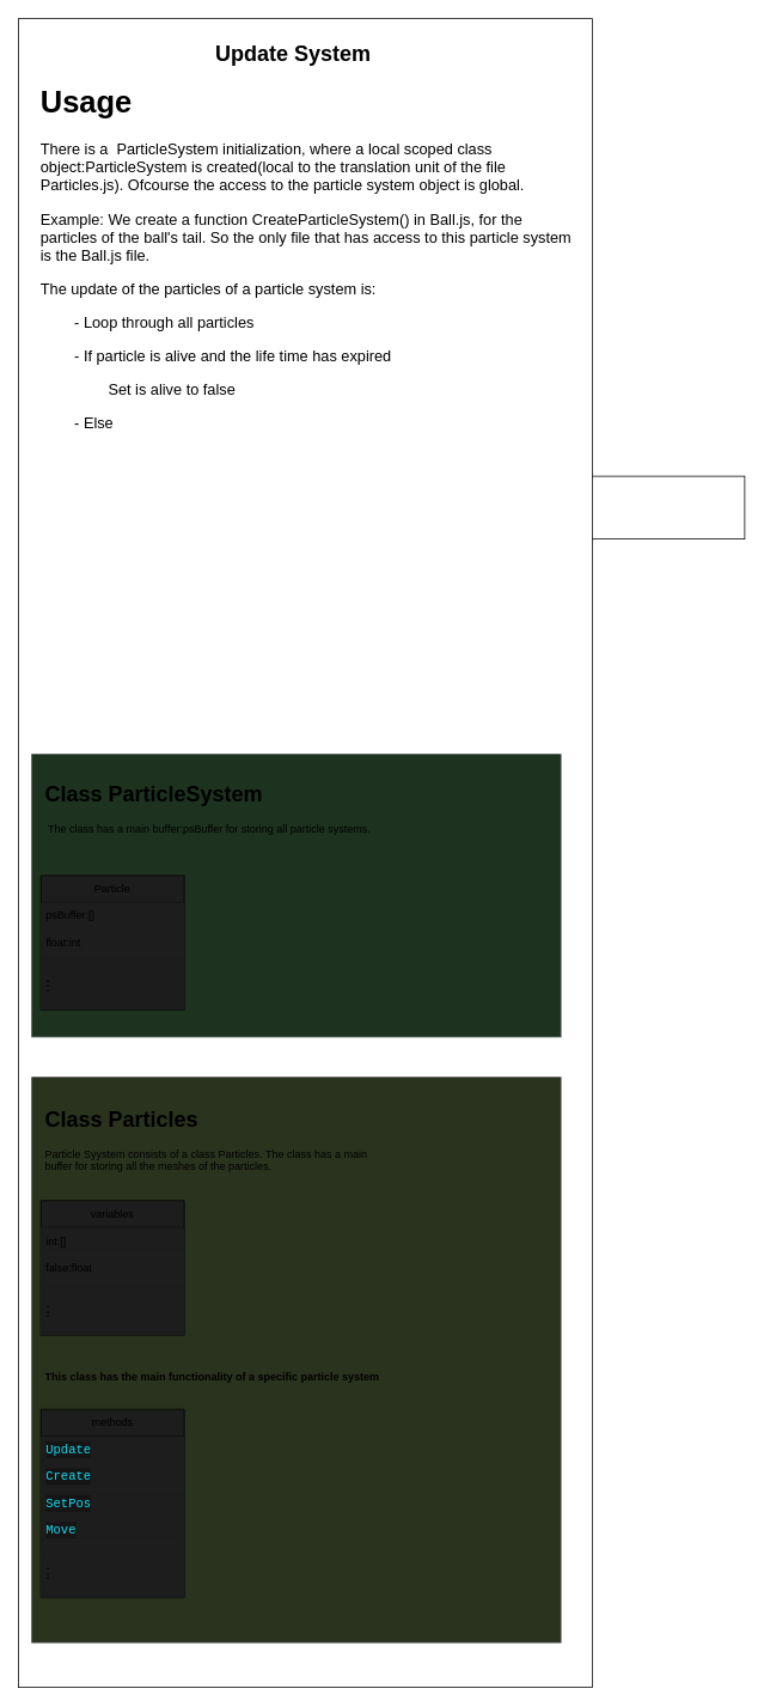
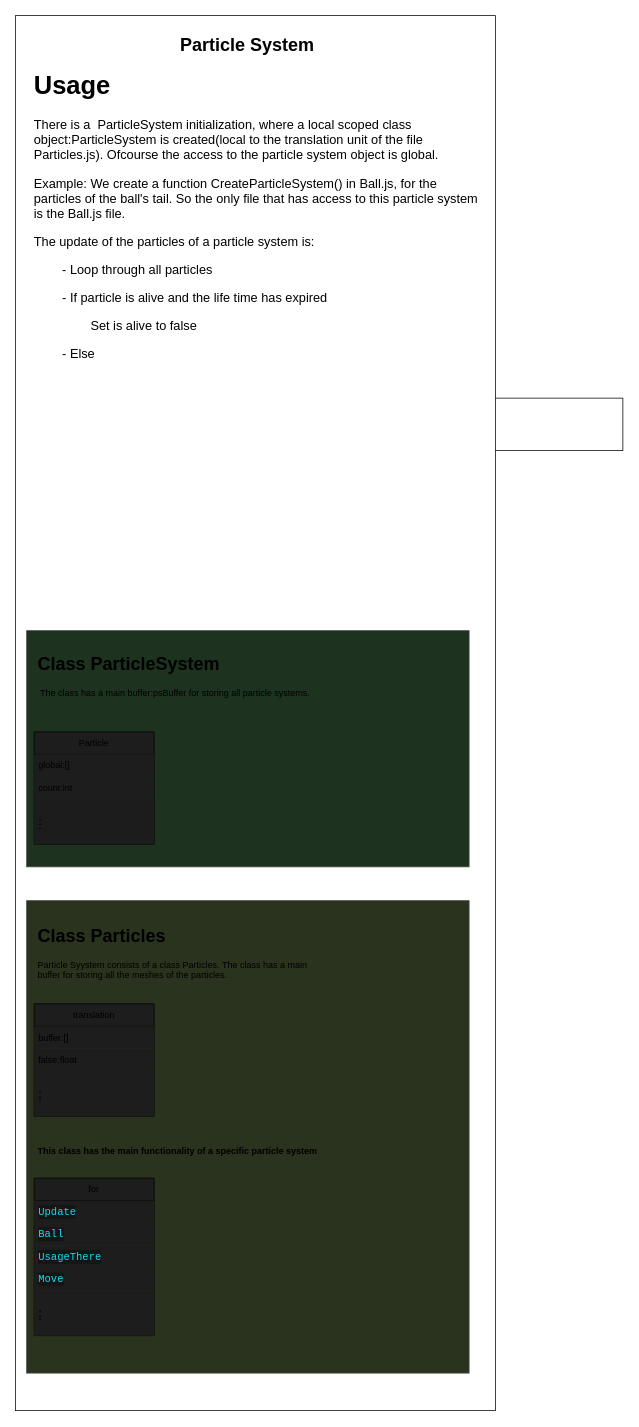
  <mxCell id="0" />
  <mxCell id="1" parent="0" />
  <mxCell id="2" value="" style="rounded=0;whiteSpace=wrap;html=1;dropTarget=1;recursiveResize=0;container=1;" parent="1" vertex="1"><mxGeometry x="560" y="530" width="270" height="70" as="geometry" /></mxCell>
  <mxCell id="3" value="" style="rounded=0;whiteSpace=wrap;html=1;dropTarget=1;recursiveResize=0;container=1;" vertex="1" parent="1"><mxGeometry x="20" y="20" width="640" height="1860" as="geometry" /></mxCell>
  <mxCell id="4" value="" style="rounded=0;whiteSpace=wrap;html=1;dropTarget=1;recursiveResize=0;container=1;fillColor=#1D331F;fontColor=#ffffff;strokeColor=#4D4D4D;" vertex="1" parent="3"><mxGeometry x="15" y="820" width="590" height="315" as="geometry" /></mxCell>
  <mxCell id="5" value="&lt;h1&gt;Class ParticleSystem&lt;/h1&gt;&lt;p&gt;&amp;nbsp;The class has a main buffer:psBuffer for storing all particle systems.&lt;/p&gt;&lt;p&gt;&lt;br&gt;&lt;/p&gt;" style="text;html=1;strokeColor=none;fillColor=none;spacing=5;spacingTop=-20;whiteSpace=wrap;overflow=hidden;rounded=0;" vertex="1" parent="4"><mxGeometry x="10" y="25" width="400" height="100" as="geometry" /></mxCell>
  <mxCell id="6" value="Particle" style="swimlane;fontStyle=0;childLayout=stackLayout;horizontal=1;startSize=30;horizontalStack=0;resizeParent=1;resizeParentMax=0;resizeLast=0;collapsible=1;marginBottom=0;whiteSpace=wrap;html=1;fillColor=#1C1D1C;" vertex="1" parent="4"><mxGeometry x="10" y="135" width="160" height="150" as="geometry" /></mxCell>
- <mxCell id="7" value="psBuffer:[]" style="text;align=left;verticalAlign=middle;spacingLeft=4;spacingRight=4;overflow=hidden;points=[[0,0.5],[1,0.5]];portConstraint=eastwest;rotatable=0;whiteSpace=wrap;html=1;fillColor=#1D1D1D;" vertex="1" parent="6"><mxGeometry y="30" width="160" height="30" as="geometry" /></mxCell>
- <mxCell id="8" value="float:int&lt;span style=&quot;white-space: pre;&quot;&gt;&#09;&lt;/span&gt;" style="text;align=left;verticalAlign=middle;spacingLeft=4;spacingRight=4;overflow=hidden;points=[[0,0.5],[1,0.5]];portConstraint=eastwest;rotatable=0;whiteSpace=wrap;html=1;fillColor=#1D1D1D;" vertex="1" parent="6"><mxGeometry y="60" width="160" height="30" as="geometry" /></mxCell>
+ <mxCell id="7" value="global:[]" style="text;align=left;verticalAlign=middle;spacingLeft=4;spacingRight=4;overflow=hidden;points=[[0,0.5],[1,0.5]];portConstraint=eastwest;rotatable=0;whiteSpace=wrap;html=1;fillColor=#1D1D1D;" vertex="1" parent="6"><mxGeometry y="30" width="160" height="30" as="geometry" /></mxCell>
+ <mxCell id="8" value="count:int&lt;span style=&quot;white-space: pre;&quot;&gt;&#09;&lt;/span&gt;" style="text;align=left;verticalAlign=middle;spacingLeft=4;spacingRight=4;overflow=hidden;points=[[0,0.5],[1,0.5]];portConstraint=eastwest;rotatable=0;whiteSpace=wrap;html=1;fillColor=#1D1D1D;" vertex="1" parent="6"><mxGeometry y="60" width="160" height="30" as="geometry" /></mxCell>
  <mxCell id="9" value="&lt;p style=&quot;line-height: 40%;&quot;&gt;&lt;font style=&quot;font-size: 17px;&quot;&gt;.&lt;br&gt;.&lt;br&gt;.&lt;/font&gt;&lt;/p&gt;" style="text;align=left;verticalAlign=middle;spacingLeft=4;spacingRight=4;overflow=hidden;points=[[0,0.5],[1,0.5]];portConstraint=eastwest;rotatable=0;whiteSpace=wrap;html=1;fillColor=#1C1C1D;" vertex="1" parent="6"><mxGeometry y="90" width="160" height="60" as="geometry" /></mxCell>
  <mxCell id="10" value="" style="rounded=0;whiteSpace=wrap;html=1;dropTarget=1;recursiveResize=0;container=1;fillColor=#2A331E;fontColor=#ffffff;strokeColor=#4D4D4D;" vertex="1" parent="3"><mxGeometry x="15" y="1180" width="590" height="630" as="geometry" /></mxCell>
  <mxCell id="11" value="&lt;h1&gt;Class Particles&lt;/h1&gt;&lt;p&gt;Particle Syystem consists of a class Particles. The class has a main buffer for storing all the meshes of the particles.&lt;/p&gt;&lt;p&gt;&lt;br&gt;&lt;/p&gt;" style="text;html=1;strokeColor=none;fillColor=none;spacing=5;spacingTop=-20;whiteSpace=wrap;overflow=hidden;rounded=0;" vertex="1" parent="10"><mxGeometry x="10" y="27.5" width="400" height="100" as="geometry" /></mxCell>
- <mxCell id="12" value="variables" style="swimlane;fontStyle=0;childLayout=stackLayout;horizontal=1;startSize=30;horizontalStack=0;resizeParent=1;resizeParentMax=0;resizeLast=0;collapsible=1;marginBottom=0;whiteSpace=wrap;html=1;fillColor=#1D1D1D;" vertex="1" parent="10"><mxGeometry x="10" y="137.5" width="160" height="150" as="geometry" /></mxCell>
- <mxCell id="13" value="int:[]" style="text;strokeColor=none;fillColor=#1D1D1D;align=left;verticalAlign=middle;spacingLeft=4;spacingRight=4;overflow=hidden;points=[[0,0.5],[1,0.5]];portConstraint=eastwest;rotatable=0;whiteSpace=wrap;html=1;" vertex="1" parent="12"><mxGeometry y="30" width="160" height="30" as="geometry" /></mxCell>
+ <mxCell id="12" value="translation" style="swimlane;fontStyle=0;childLayout=stackLayout;horizontal=1;startSize=30;horizontalStack=0;resizeParent=1;resizeParentMax=0;resizeLast=0;collapsible=1;marginBottom=0;whiteSpace=wrap;html=1;fillColor=#1D1D1D;" vertex="1" parent="10"><mxGeometry x="10" y="137.5" width="160" height="150" as="geometry" /></mxCell>
+ <mxCell id="13" value="buffer:[]" style="text;strokeColor=none;fillColor=#1D1D1D;align=left;verticalAlign=middle;spacingLeft=4;spacingRight=4;overflow=hidden;points=[[0,0.5],[1,0.5]];portConstraint=eastwest;rotatable=0;whiteSpace=wrap;html=1;" vertex="1" parent="12"><mxGeometry y="30" width="160" height="30" as="geometry" /></mxCell>
  <mxCell id="14" value="false:float&lt;span style=&quot;white-space: pre;&quot;&gt;&#09;&lt;/span&gt;" style="text;strokeColor=none;fillColor=#1D1D1D;align=left;verticalAlign=middle;spacingLeft=4;spacingRight=4;overflow=hidden;points=[[0,0.5],[1,0.5]];portConstraint=eastwest;rotatable=0;whiteSpace=wrap;html=1;" vertex="1" parent="12"><mxGeometry y="60" width="160" height="30" as="geometry" /></mxCell>
  <mxCell id="15" value="&lt;p style=&quot;line-height: 40%;&quot;&gt;&lt;font style=&quot;font-size: 17px;&quot;&gt;.&lt;br&gt;.&lt;br&gt;.&lt;/font&gt;&lt;/p&gt;" style="text;strokeColor=none;fillColor=#1D1D1D;align=left;verticalAlign=middle;spacingLeft=4;spacingRight=4;overflow=hidden;points=[[0,0.5],[1,0.5]];portConstraint=eastwest;rotatable=0;whiteSpace=wrap;html=1;" vertex="1" parent="12"><mxGeometry y="90" width="160" height="60" as="geometry" /></mxCell>
  <mxCell id="16" value="&lt;h1 style=&quot;&quot;&gt;&lt;font style=&quot;font-size: 12px;&quot;&gt;This class has the main functionality of a specific particle system&lt;/font&gt;&lt;/h1&gt;" style="text;html=1;strokeColor=none;fillColor=none;spacing=5;spacingTop=-20;whiteSpace=wrap;overflow=hidden;rounded=0;" vertex="1" parent="10"><mxGeometry x="10" y="310" width="400" height="40" as="geometry" /></mxCell>
- <mxCell id="17" value="methods" style="swimlane;fontStyle=0;childLayout=stackLayout;horizontal=1;startSize=30;horizontalStack=0;resizeParent=1;resizeParentMax=0;resizeLast=0;collapsible=1;marginBottom=0;whiteSpace=wrap;html=1;fillColor=#1D1D1D;" vertex="1" parent="10"><mxGeometry x="10" y="370" width="160" height="210" as="geometry" /></mxCell>
+ <mxCell id="17" value="for" style="swimlane;fontStyle=0;childLayout=stackLayout;horizontal=1;startSize=30;horizontalStack=0;resizeParent=1;resizeParentMax=0;resizeLast=0;collapsible=1;marginBottom=0;whiteSpace=wrap;html=1;fillColor=#1D1D1D;" vertex="1" parent="10"><mxGeometry x="10" y="370" width="160" height="210" as="geometry" /></mxCell>
  <mxCell id="18" value="&lt;div style=&quot;color: rgb(212, 212, 212); background-color: rgb(21, 21, 21); font-family: Consolas, &amp;quot;Courier New&amp;quot;, monospace; font-size: 14px; line-height: 19px;&quot;&gt;&lt;span style=&quot;color: #17daf0;&quot;&gt;Update&lt;/span&gt;&lt;/div&gt;" style="text;strokeColor=none;fillColor=#1D1D1D;align=left;verticalAlign=middle;spacingLeft=4;spacingRight=4;overflow=hidden;points=[[0,0.5],[1,0.5]];portConstraint=eastwest;rotatable=0;whiteSpace=wrap;html=1;" vertex="1" parent="17"><mxGeometry y="30" width="160" height="30" as="geometry" /></mxCell>
- <mxCell id="19" value="&lt;div style=&quot;color: rgb(212, 212, 212); background-color: rgb(21, 21, 21); font-family: Consolas, &amp;quot;Courier New&amp;quot;, monospace; font-size: 14px; line-height: 19px;&quot;&gt;&lt;span style=&quot;color: #17daf0;&quot;&gt;Create&lt;/span&gt;&lt;/div&gt;" style="text;strokeColor=none;fillColor=#1D1D1D;align=left;verticalAlign=middle;spacingLeft=4;spacingRight=4;overflow=hidden;points=[[0,0.5],[1,0.5]];portConstraint=eastwest;rotatable=0;whiteSpace=wrap;html=1;" vertex="1" parent="17"><mxGeometry y="60" width="160" height="30" as="geometry" /></mxCell>
- <mxCell id="20" value="&lt;div style=&quot;color: rgb(212, 212, 212); background-color: rgb(21, 21, 21); font-family: Consolas, &amp;quot;Courier New&amp;quot;, monospace; font-size: 14px; line-height: 19px;&quot;&gt;&lt;div style=&quot;line-height: 19px;&quot;&gt;&lt;span style=&quot;color: #17daf0;&quot;&gt;SetPos&lt;/span&gt;&lt;/div&gt;&lt;/div&gt;" style="text;strokeColor=none;fillColor=#1D1D1D;align=left;verticalAlign=middle;spacingLeft=4;spacingRight=4;overflow=hidden;points=[[0,0.5],[1,0.5]];portConstraint=eastwest;rotatable=0;whiteSpace=wrap;html=1;" vertex="1" parent="17"><mxGeometry y="90" width="160" height="30" as="geometry" /></mxCell>
+ <mxCell id="19" value="&lt;div style=&quot;color: rgb(212, 212, 212); background-color: rgb(21, 21, 21); font-family: Consolas, &amp;quot;Courier New&amp;quot;, monospace; font-size: 14px; line-height: 19px;&quot;&gt;&lt;span style=&quot;color: #17daf0;&quot;&gt;Ball&lt;/span&gt;&lt;/div&gt;" style="text;strokeColor=none;fillColor=#1D1D1D;align=left;verticalAlign=middle;spacingLeft=4;spacingRight=4;overflow=hidden;points=[[0,0.5],[1,0.5]];portConstraint=eastwest;rotatable=0;whiteSpace=wrap;html=1;" vertex="1" parent="17"><mxGeometry y="60" width="160" height="30" as="geometry" /></mxCell>
+ <mxCell id="20" value="&lt;div style=&quot;color: rgb(212, 212, 212); background-color: rgb(21, 21, 21); font-family: Consolas, &amp;quot;Courier New&amp;quot;, monospace; font-size: 14px; line-height: 19px;&quot;&gt;&lt;div style=&quot;line-height: 19px;&quot;&gt;&lt;span style=&quot;color: #17daf0;&quot;&gt;UsageThere&lt;/span&gt;&lt;/div&gt;&lt;/div&gt;" style="text;strokeColor=none;fillColor=#1D1D1D;align=left;verticalAlign=middle;spacingLeft=4;spacingRight=4;overflow=hidden;points=[[0,0.5],[1,0.5]];portConstraint=eastwest;rotatable=0;whiteSpace=wrap;html=1;" vertex="1" parent="17"><mxGeometry y="90" width="160" height="30" as="geometry" /></mxCell>
  <mxCell id="21" value="&lt;div style=&quot;color: rgb(212, 212, 212); background-color: rgb(21, 21, 21); font-family: Consolas, &amp;quot;Courier New&amp;quot;, monospace; font-size: 14px; line-height: 19px;&quot;&gt;&lt;div style=&quot;line-height: 19px;&quot;&gt;&lt;div style=&quot;line-height: 19px;&quot;&gt;&lt;span style=&quot;color: #17daf0;&quot;&gt;Move&lt;/span&gt;&lt;/div&gt;&lt;/div&gt;&lt;/div&gt;" style="text;strokeColor=none;fillColor=#1D1D1D;align=left;verticalAlign=middle;spacingLeft=4;spacingRight=4;overflow=hidden;points=[[0,0.5],[1,0.5]];portConstraint=eastwest;rotatable=0;whiteSpace=wrap;html=1;" vertex="1" parent="17"><mxGeometry y="120" width="160" height="30" as="geometry" /></mxCell>
  <mxCell id="22" value="&lt;p style=&quot;line-height: 40%;&quot;&gt;&lt;font style=&quot;font-size: 17px;&quot;&gt;.&lt;br&gt;.&lt;br&gt;.&lt;/font&gt;&lt;/p&gt;" style="text;strokeColor=none;fillColor=#1D1D1D;align=left;verticalAlign=middle;spacingLeft=4;spacingRight=4;overflow=hidden;points=[[0,0.5],[1,0.5]];portConstraint=eastwest;rotatable=0;whiteSpace=wrap;html=1;" vertex="1" parent="17"><mxGeometry y="150" width="160" height="60" as="geometry" /></mxCell>
- <mxCell id="23" value="&lt;h1&gt;Update System&lt;/h1&gt;" style="text;html=1;strokeColor=none;fillColor=none;spacing=5;spacingTop=-20;whiteSpace=wrap;overflow=hidden;rounded=0;" vertex="1" parent="3"><mxGeometry x="215" y="20" width="190" height="50" as="geometry" /></mxCell>
+ <mxCell id="23" value="&lt;h1&gt;Particle System&lt;/h1&gt;" style="text;html=1;strokeColor=none;fillColor=none;spacing=5;spacingTop=-20;whiteSpace=wrap;overflow=hidden;rounded=0;" vertex="1" parent="3"><mxGeometry x="215" y="20" width="190" height="50" as="geometry" /></mxCell>
  <mxCell id="24" value="&lt;h1&gt;Usage&lt;/h1&gt;&lt;p&gt;There is a&amp;nbsp; ParticleSystem initialization, where a local scoped class object:ParticleSystem is created(local to the translation unit of the file Particles.js). Ofcourse the access to the particle system object is global.&lt;/p&gt;&lt;p&gt;Example: We create a function CreateParticleSystem() in Ball.js, for the particles of the ball's tail. So the only file that has access to this particle system is the Ball.js file.&lt;/p&gt;&lt;p&gt;The update of the particles of a particle system is:&lt;/p&gt;&lt;p&gt;&lt;span style=&quot;white-space: pre;&quot;&gt;&#09;&lt;/span&gt;- Loop through all particles&lt;br&gt;&lt;/p&gt;&lt;p&gt;&lt;span style=&quot;white-space: pre;&quot;&gt;&#09;&lt;/span&gt;- If particle is alive and the life time has expired&lt;br&gt;&lt;/p&gt;&lt;p&gt;&lt;span style=&quot;white-space: pre;&quot;&gt;&#09;&lt;/span&gt;&lt;span style=&quot;white-space: pre;&quot;&gt;&#09;&lt;/span&gt;Set is alive to false&lt;br&gt;&lt;/p&gt;&lt;p&gt;&lt;span style=&quot;white-space: pre;&quot;&gt;&#09;&lt;/span&gt;- Else&lt;/p&gt;&lt;p&gt;&amp;nbsp;&lt;br&gt;&lt;/p&gt;&lt;p&gt;&lt;span style=&quot;white-space: pre;&quot;&gt;&#09;&lt;/span&gt;&lt;span style=&quot;white-space: pre;&quot;&gt;&#09;&lt;/span&gt;&lt;br&gt;&lt;/p&gt;" style="text;html=1;strokeColor=none;fillColor=none;spacing=5;spacingTop=-20;whiteSpace=wrap;overflow=hidden;rounded=0;fontSize=17;" vertex="1" parent="3"><mxGeometry x="20" y="60" width="610" height="590" as="geometry" /></mxCell>
